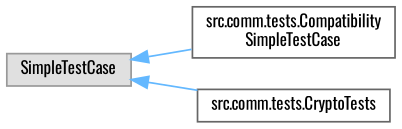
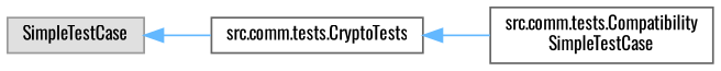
  digraph {
    fontname=Oswald
    rankdir=LR
    node [color=grey40 fillcolor=white fontname=Oswald fontsize=10 shape=box style=filled]
    edge [color=steelblue1 dir=back fontname=Oswald fontsize=10 labelfontname=Helvetica labelfontsize=10 style=solid]
    n1 [color=grey60 fillcolor="#E0E0E0" height=0.2 label=SimpleTestCase width=0.4]
    n2 [height=0.2 label="src.comm.tests.Compatibility\lSimpleTestCase" width=0.4]
    n3 [height=0.2 label="src.comm.tests.CryptoTests" width=0.4]
-   n1 -> n2
+   n3 -> n2
    n1 -> n3
  }
